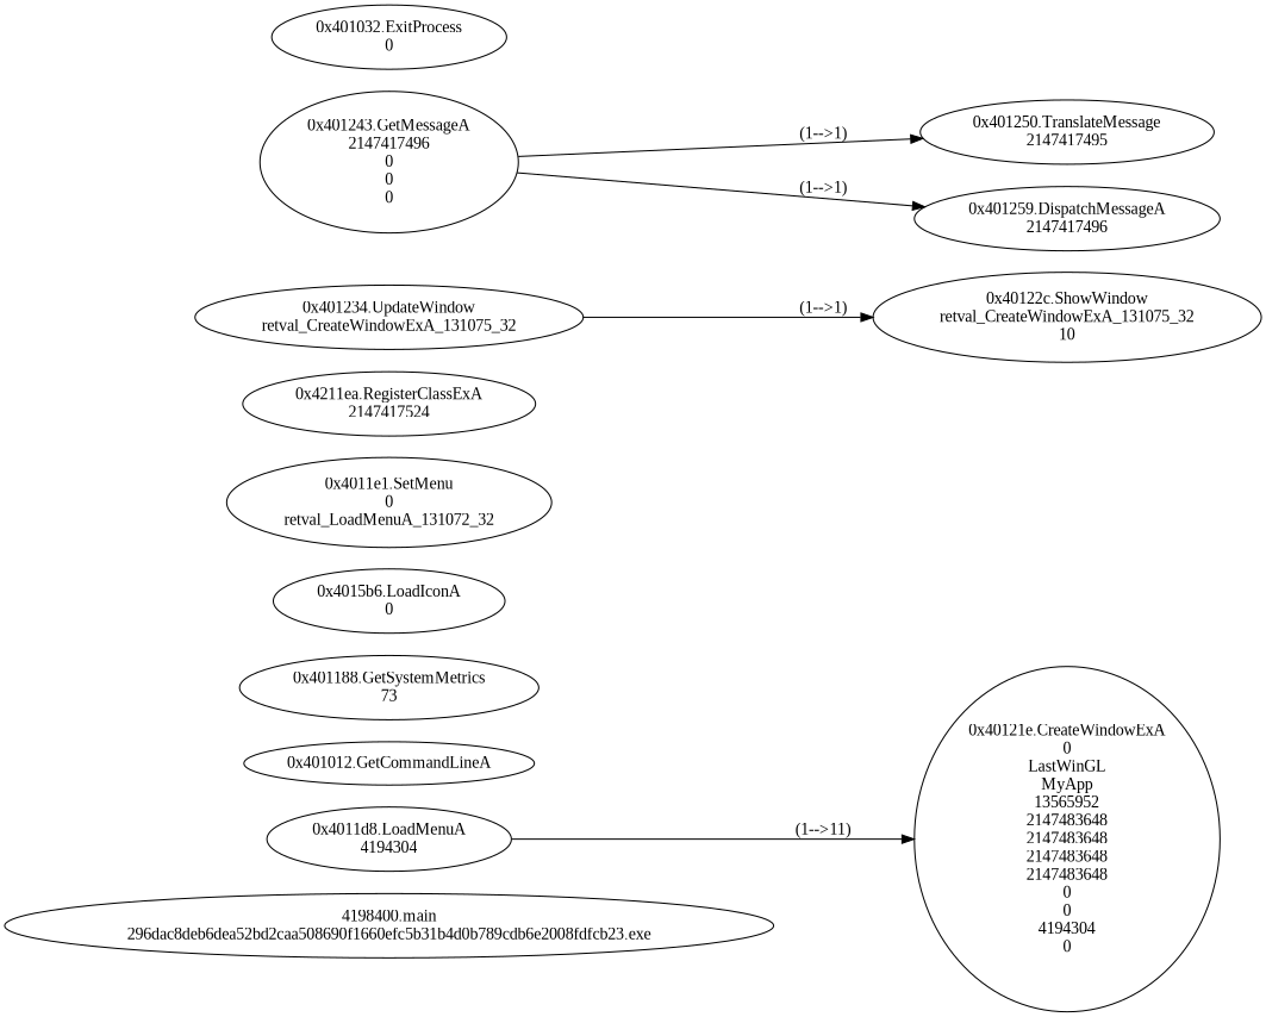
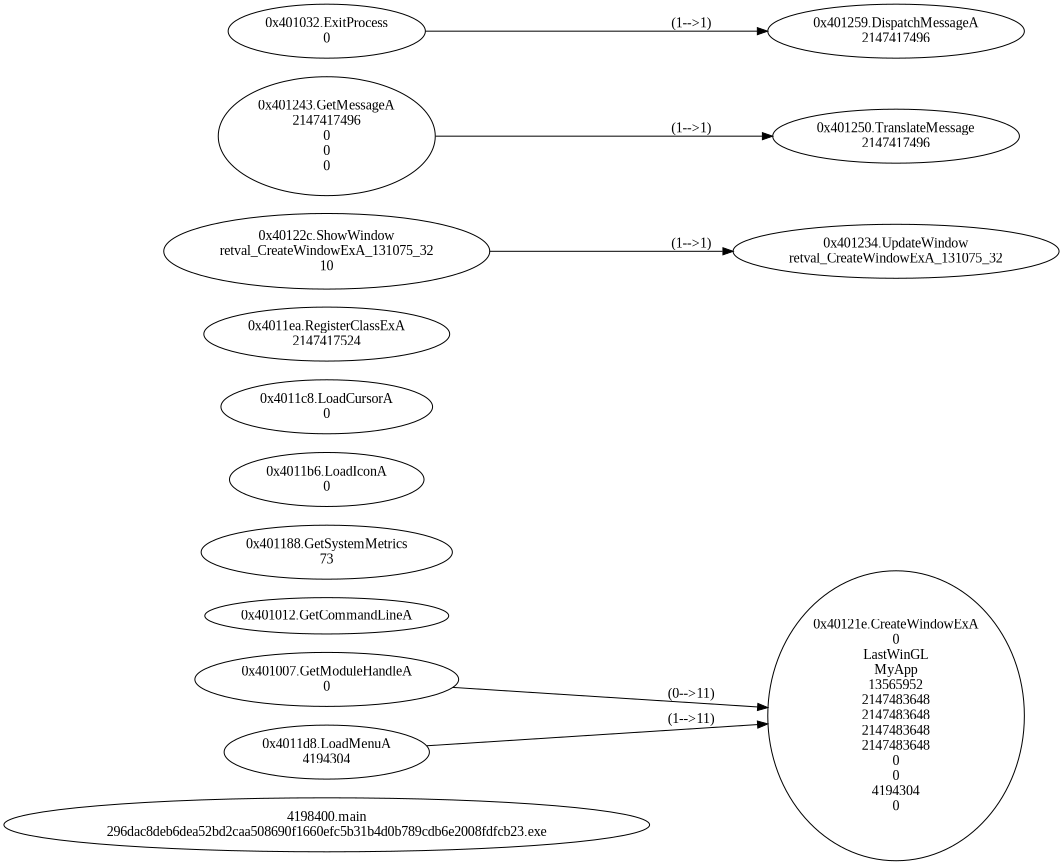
  digraph {
    fontname="Liberation Serif"
    rankdir=LR
    node [fontname="Liberation Serif"]
    edge [fontname="Liberation Serif"]
    n1 [label="4198400.main\n296dac8deb6dea52bd2caa508690f1660efc5b31b4d0b789cdb6e2008fdfcb23.exe"]
+   n2 [label="0x401007.GetModuleHandleA\n0"]
    n3 [label="0x40121e.CreateWindowExA\n0\nLastWinGL\nMyApp\n13565952\n2147483648\n2147483648\n2147483648\n2147483648\n0\n0\n4194304\n0"]
    n4 [label="0x4011d8.LoadMenuA\n4194304\n"]
    n5 [label="0x401012.GetCommandLineA\n"]
    n6 [label="0x401188.GetSystemMetrics\n73"]
-   n7 [label="0x4015b6.LoadIconA\n0\n"]
-   n9 [label="0x4011e1.SetMenu\n0\nretval_LoadMenuA_131072_32"]
-   n10 [label="0x4211ea.RegisterClassExA\n2147417524"]
+   n7 [label="0x4011b6.LoadIconA\n0\n"]
+   n8 [label="0x4011c8.LoadCursorA\n0\n"]
+   n10 [label="0x4011ea.RegisterClassExA\n2147417524"]
    n11 [label="0x40122c.ShowWindow\nretval_CreateWindowExA_131075_32\n10"]
    n12 [label="0x401234.UpdateWindow\nretval_CreateWindowExA_131075_32"]
    n13 [label="0x401243.GetMessageA\n2147417496\n0\n0\n0"]
-   n14 [label="0x401250.TranslateMessage\n2147417495"]
+   n14 [label="0x401250.TranslateMessage\n2147417496"]
    n15 [label="0x401259.DispatchMessageA\n2147417496"]
    n16 [label="0x401032.ExitProcess\n0"]
+   n2 -> n3 [label="(0-->11)"]
    n4 -> n3 [label="(1-->11)"]
-   n12 -> n11 [label="(1-->1)"]
+   n11 -> n12 [label="(1-->1)"]
    n13 -> n14 [label="(1-->1)"]
-   n13 -> n15 [label="(1-->1)"]
+   n16 -> n15 [label="(1-->1)"]
  }
